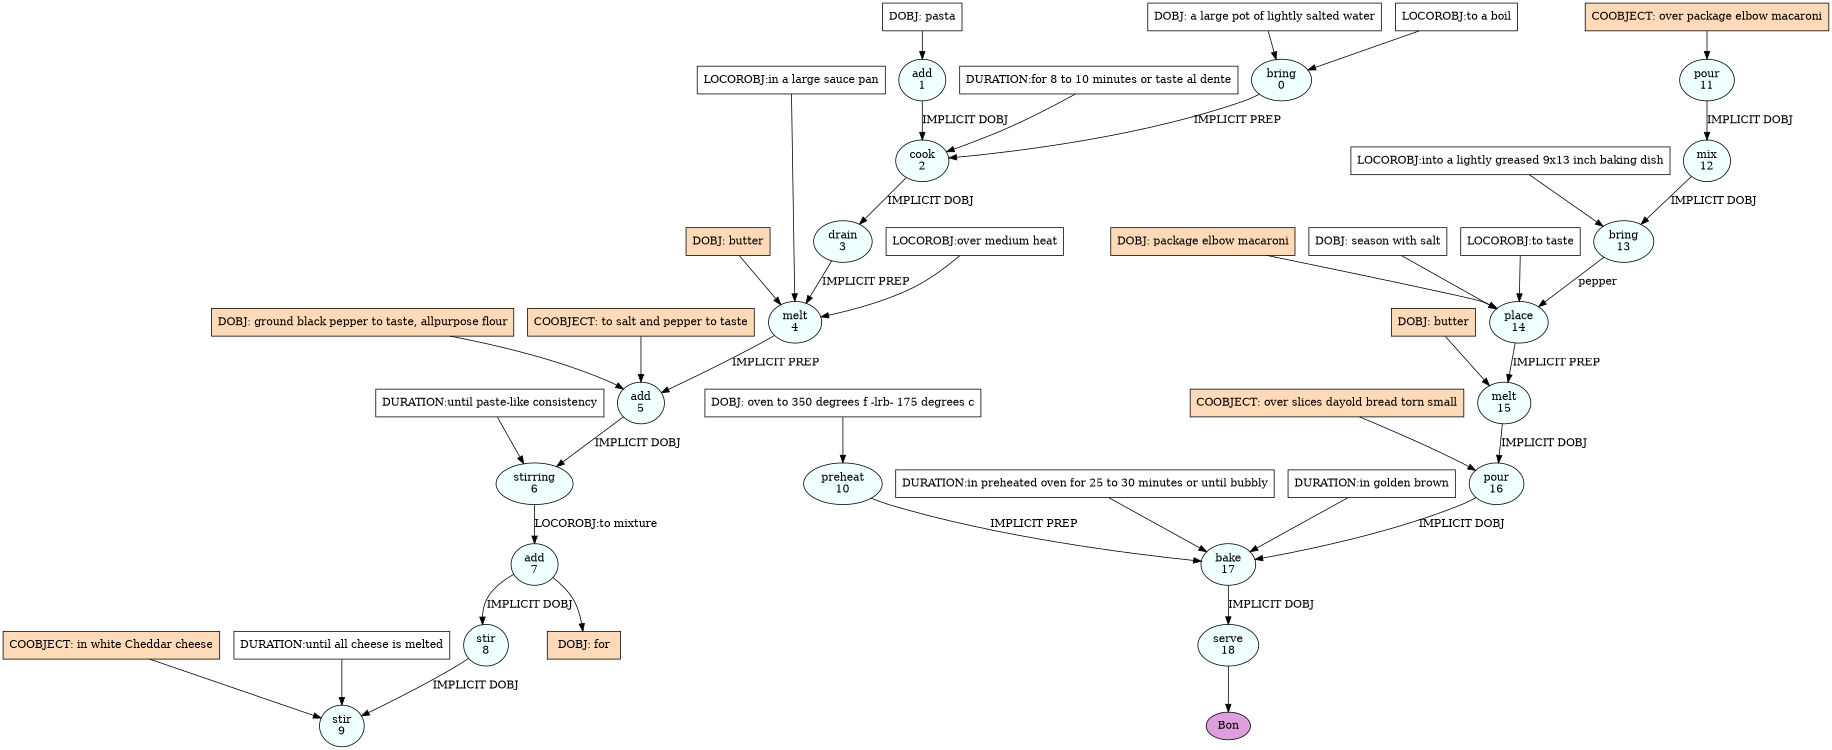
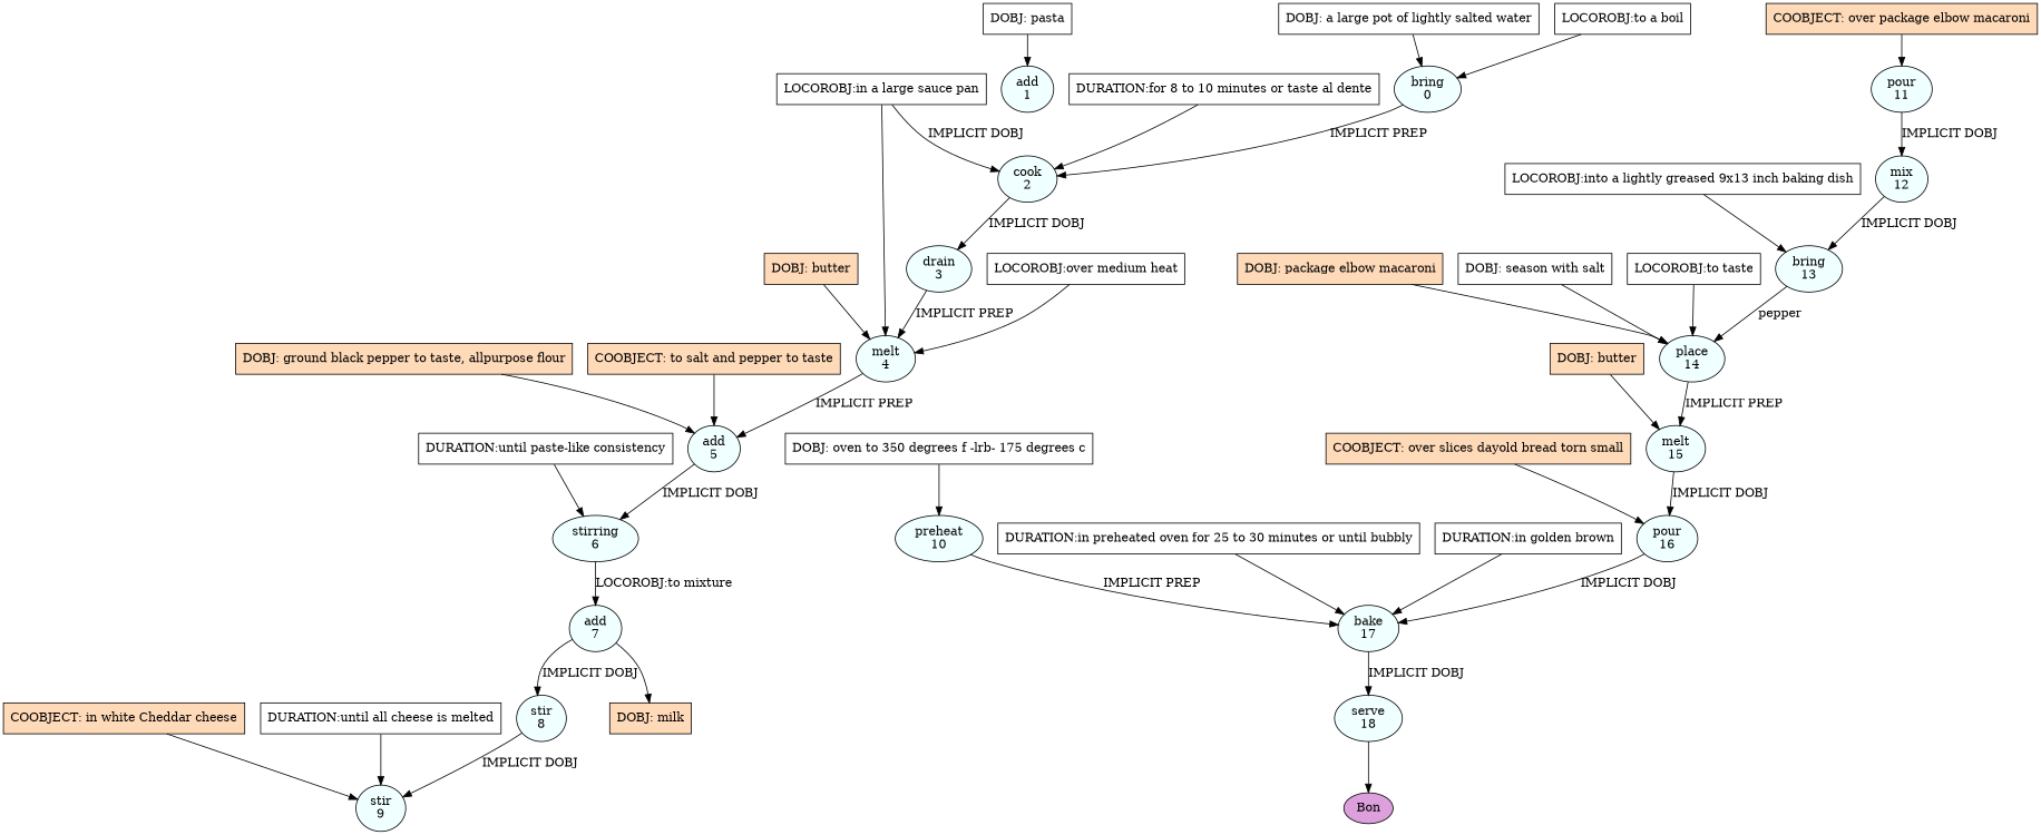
  digraph {
    node [fillcolor=azure shape=box style=filled]
    n1 [label="bring\n0" shape=oval]
    n2 [label="cook\n2" shape=oval]
    n3 [label="drain\n3" shape=oval]
    n4 [label="add\n1" shape=oval]
    n5 [label="melt\n4" shape=oval]
    n6 [label="add\n5" shape=oval]
    n7 [label="stirring\n6" shape=oval]
    n8 [label="add\n7" shape=oval]
    n9 [label="stir\n8" shape=oval]
-   n10 [fillcolor=peachpuff label="DOBJ: for"]
+   n10 [fillcolor=peachpuff label="DOBJ: milk"]
    n11 [label="stir\n9" shape=oval]
    n12 [label="pour\n11" shape=oval]
    n13 [label="mix\n12" shape=oval]
    n14 [label="preheat\n10" shape=oval]
    n15 [label="bake\n17" shape=oval]
    n16 [label="serve\n18" shape=oval]
    n17 [label="bring\n13" shape=oval]
    n18 [label="place\n14" shape=oval]
    n19 [label="melt\n15" shape=oval]
    n20 [label="pour\n16" shape=oval]
    n21 [fillcolor=plum label=Bon shape=oval]
    n22 [fillcolor=white label="DOBJ: pasta"]
    n23 [fillcolor=white label="DOBJ: oven to 350 degrees f -lrb- 175 degrees c"]
    n24 [fillcolor=white label="DOBJ: a large pot of lightly salted water"]
    n25 [fillcolor=white label="LOCOROBJ:to a boil"]
    n26 [fillcolor=white label="DURATION:for 8 to 10 minutes or taste al dente"]
    n27 [fillcolor=peachpuff label="DOBJ: butter"]
    n28 [fillcolor=white label="LOCOROBJ:in a large sauce pan"]
    n29 [fillcolor=white label="LOCOROBJ:over medium heat"]
    n30 [fillcolor=peachpuff label="DOBJ: ground black pepper to taste, allpurpose flour"]
    n31 [fillcolor=peachpuff label="COOBJECT: to salt and pepper to taste"]
    n32 [fillcolor=white label="DURATION:until paste-like consistency"]
    n33 [fillcolor=peachpuff label="COOBJECT: in white Cheddar cheese"]
    n34 [fillcolor=white label="DURATION:until all cheese is melted"]
    n35 [fillcolor=peachpuff label="COOBJECT: over package elbow macaroni"]
    n36 [fillcolor=white label="LOCOROBJ:into a lightly greased 9x13 inch baking dish"]
    n37 [fillcolor=peachpuff label="DOBJ: package elbow macaroni"]
    n38 [fillcolor=white label="DOBJ: season with salt"]
    n39 [fillcolor=white label="LOCOROBJ:to taste"]
    n40 [fillcolor=peachpuff label="DOBJ: butter"]
    n41 [fillcolor=peachpuff label="COOBJECT: over slices dayold bread torn small"]
    n42 [fillcolor=white label="DURATION:in preheated oven for 25 to 30 minutes or until bubbly"]
    n43 [fillcolor=white label="DURATION:in golden brown"]
    n1 -> n2 [label="IMPLICIT PREP"]
    n2 -> n3 [label="IMPLICIT DOBJ"]
    n3 -> n5 [label="IMPLICIT PREP"]
-   n4 -> n2 [label="IMPLICIT DOBJ"]
+   n28 -> n2 [label="IMPLICIT DOBJ"]
    n5 -> n6 [label="IMPLICIT PREP"]
    n6 -> n7 [label="IMPLICIT DOBJ"]
    n7 -> n8 [label="LOCOROBJ:to mixture"]
    n8 -> n9 [label="IMPLICIT DOBJ"]
    n8 -> n10
    n9 -> n11 [label="IMPLICIT DOBJ"]
    n12 -> n13 [label="IMPLICIT DOBJ"]
    n13 -> n17 [label="IMPLICIT DOBJ"]
    n14 -> n15 [label="IMPLICIT PREP"]
    n15 -> n16 [label="IMPLICIT DOBJ"]
    n16 -> n21
    n17 -> n18 [label=pepper]
    n18 -> n19 [label="IMPLICIT PREP"]
    n19 -> n20 [label="IMPLICIT DOBJ"]
    n20 -> n15 [label="IMPLICIT DOBJ"]
    n22 -> n4
    n23 -> n14
    n24 -> n1
    n25 -> n1
    n26 -> n2
    n27 -> n5
    n28 -> n5
    n29 -> n5
    n30 -> n6
    n31 -> n6
    n32 -> n7
    n33 -> n11
    n34 -> n11
    n35 -> n12
    n36 -> n17
    n37 -> n18
    n38 -> n18
    n39 -> n18
    n40 -> n19
    n41 -> n20
    n42 -> n15
    n43 -> n15
  }
